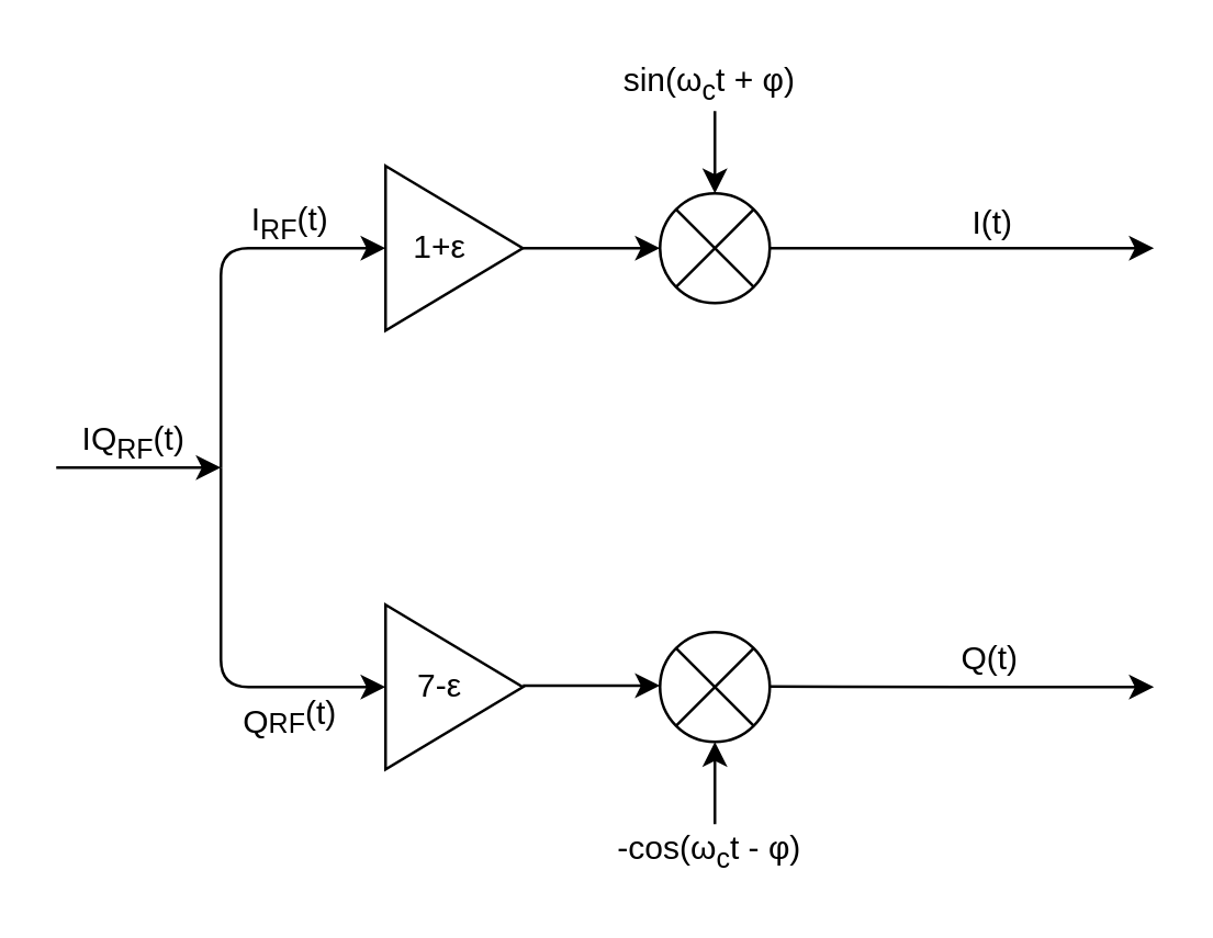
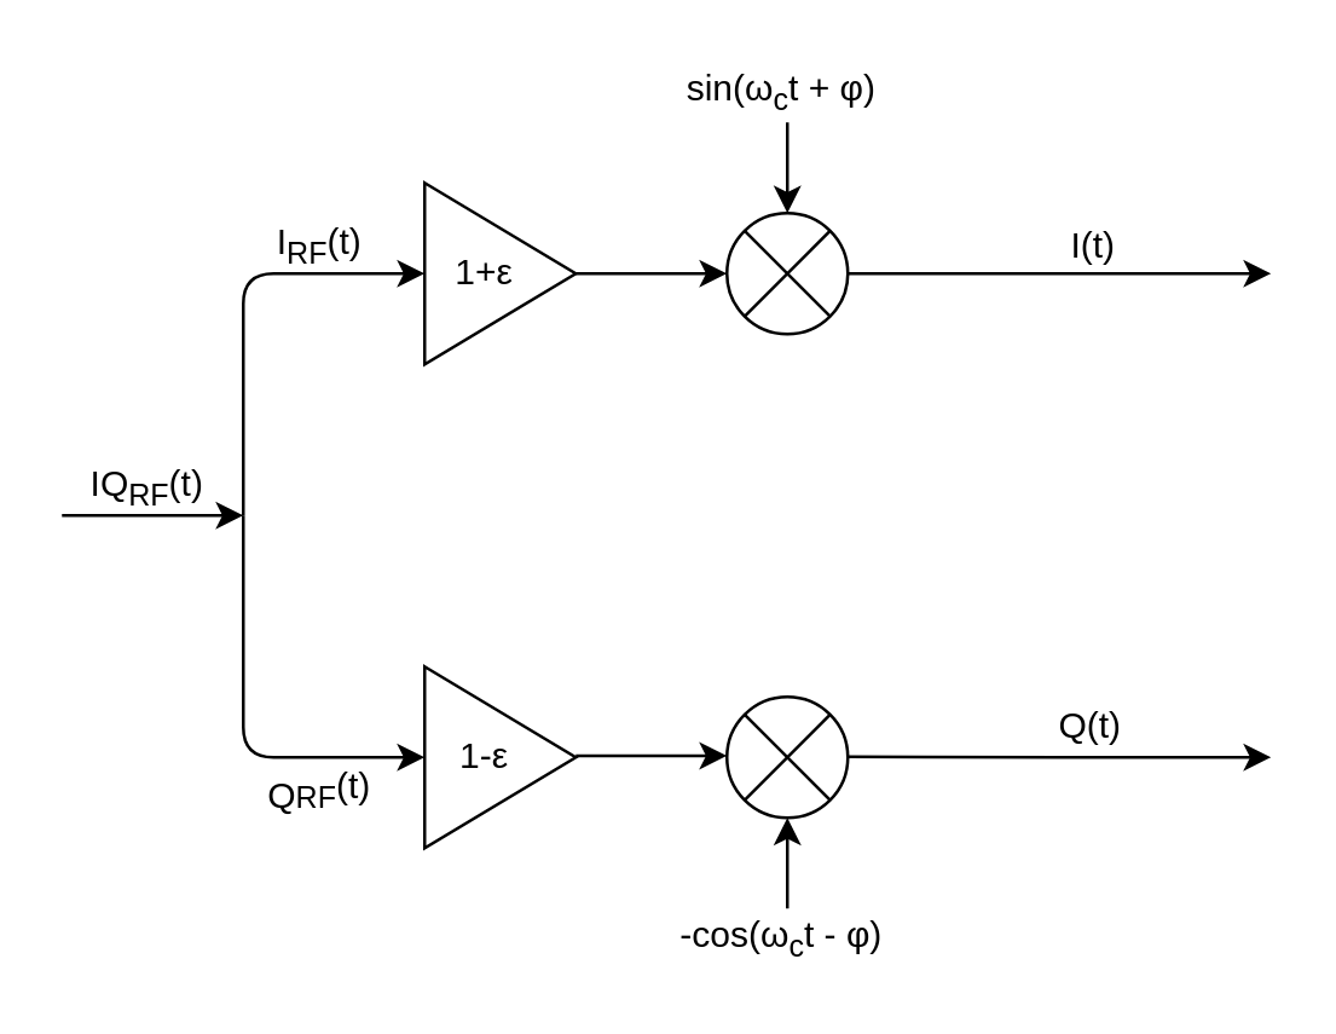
  <mxCell id="0" />
  <mxCell id="1" parent="0" />
  <mxCell id="2" value="" style="endArrow=classic;html=1;" edge="1" parent="1"><mxGeometry width="50" height="50" relative="1" as="geometry"><mxPoint x="20" y="170" as="sourcePoint" /><mxPoint x="80" y="170" as="targetPoint" /></mxGeometry></mxCell>
  <mxCell id="3" value="IQ&lt;sub&gt;RF&lt;/sub&gt;(t)" style="text;html=1;resizable=0;points=[];align=center;verticalAlign=middle;labelBackgroundColor=#ffffff;" vertex="1" connectable="0" parent="2"><mxGeometry x="-0.217" relative="1" as="geometry"><mxPoint x="4.5" y="-10" as="offset" /></mxGeometry></mxCell>
  <mxCell id="4" value="" style="endArrow=classic;html=1;edgeStyle=orthogonalEdgeStyle;" edge="1" parent="1"><mxGeometry width="50" height="50" relative="1" as="geometry"><mxPoint x="80" y="170" as="sourcePoint" /><mxPoint x="140" y="90" as="targetPoint" /><Array as="points"><mxPoint x="80" y="170" /><mxPoint x="80" y="90" /></Array></mxGeometry></mxCell>
  <mxCell id="5" value="" style="triangle;whiteSpace=wrap;html=1;" vertex="1" parent="1"><mxGeometry x="140" y="60" width="50" height="60" as="geometry" /></mxCell>
  <mxCell id="6" value="1+ε" style="text;html=1;strokeColor=none;fillColor=none;align=center;verticalAlign=middle;whiteSpace=wrap;rounded=0;" vertex="1" parent="1"><mxGeometry x="140" y="80" width="40" height="20" as="geometry" /></mxCell>
  <mxCell id="7" value="" style="endArrow=classic;html=1;edgeStyle=orthogonalEdgeStyle;" edge="1" parent="1"><mxGeometry width="50" height="50" relative="1" as="geometry"><mxPoint x="80" y="170" as="sourcePoint" /><mxPoint x="140" y="250" as="targetPoint" /><Array as="points"><mxPoint x="80" y="250" /></Array></mxGeometry></mxCell>
  <mxCell id="8" value="" style="triangle;whiteSpace=wrap;html=1;" vertex="1" parent="1"><mxGeometry x="140" y="220" width="50" height="60" as="geometry" /></mxCell>
- <mxCell id="9" value="7-ε" style="text;html=1;strokeColor=none;fillColor=none;align=center;verticalAlign=middle;whiteSpace=wrap;rounded=0;" vertex="1" parent="1"><mxGeometry x="140" y="240" width="40" height="20" as="geometry" /></mxCell>
+ <mxCell id="9" value="1-ε" style="text;html=1;strokeColor=none;fillColor=none;align=center;verticalAlign=middle;whiteSpace=wrap;rounded=0;" vertex="1" parent="1"><mxGeometry x="140" y="240" width="40" height="20" as="geometry" /></mxCell>
  <mxCell id="10" value="" style="ellipse;whiteSpace=wrap;html=1;aspect=fixed;" vertex="1" parent="1"><mxGeometry x="240" y="230" width="40" height="40" as="geometry" /></mxCell>
  <mxCell id="11" value="" style="endArrow=none;html=1;exitX=0;exitY=1;exitDx=0;exitDy=0;entryX=1;entryY=0;entryDx=0;entryDy=0;" edge="1" parent="1" source="10" target="10"><mxGeometry width="50" height="50" relative="1" as="geometry"><mxPoint x="235" y="275" as="sourcePoint" /><mxPoint x="285" y="225" as="targetPoint" /></mxGeometry></mxCell>
  <mxCell id="12" value="" style="endArrow=none;html=1;exitX=0;exitY=0;exitDx=0;exitDy=0;entryX=1;entryY=1;entryDx=0;entryDy=0;" edge="1" parent="1" source="10" target="10"><mxGeometry width="50" height="50" relative="1" as="geometry"><mxPoint x="240" y="230" as="sourcePoint" /><mxPoint x="280" y="270" as="targetPoint" /></mxGeometry></mxCell>
  <mxCell id="13" value="" style="ellipse;whiteSpace=wrap;html=1;aspect=fixed;" vertex="1" parent="1"><mxGeometry x="240" y="70" width="40" height="40" as="geometry" /></mxCell>
  <mxCell id="14" value="" style="endArrow=none;html=1;exitX=0;exitY=1;exitDx=0;exitDy=0;entryX=1;entryY=0;entryDx=0;entryDy=0;" edge="1" parent="1" source="13" target="13"><mxGeometry width="50" height="50" relative="1" as="geometry"><mxPoint x="235" y="115" as="sourcePoint" /><mxPoint x="285" y="65" as="targetPoint" /></mxGeometry></mxCell>
  <mxCell id="15" value="" style="endArrow=none;html=1;exitX=0;exitY=0;exitDx=0;exitDy=0;entryX=1;entryY=1;entryDx=0;entryDy=0;" edge="1" parent="1" source="13" target="13"><mxGeometry width="50" height="50" relative="1" as="geometry"><mxPoint x="240" y="70" as="sourcePoint" /><mxPoint x="280" y="110" as="targetPoint" /></mxGeometry></mxCell>
  <mxCell id="16" value="" style="endArrow=classic;html=1;exitX=1;exitY=0.5;exitDx=0;exitDy=0;entryX=0;entryY=0.5;entryDx=0;entryDy=0;" edge="1" parent="1" source="5" target="13"><mxGeometry width="50" height="50" relative="1" as="geometry"><mxPoint x="220" y="180" as="sourcePoint" /><mxPoint x="270" y="130" as="targetPoint" /></mxGeometry></mxCell>
  <mxCell id="17" value="" style="endArrow=classic;html=1;exitX=1;exitY=0.5;exitDx=0;exitDy=0;entryX=0;entryY=0.5;entryDx=0;entryDy=0;" edge="1" parent="1"><mxGeometry width="50" height="50" relative="1" as="geometry"><mxPoint x="190" y="249.5" as="sourcePoint" /><mxPoint x="240" y="249.5" as="targetPoint" /></mxGeometry></mxCell>
  <mxCell id="18" value="" style="endArrow=classic;html=1;entryX=0.5;entryY=0;entryDx=0;entryDy=0;" edge="1" parent="1" target="13"><mxGeometry width="50" height="50" relative="1" as="geometry"><mxPoint x="260" y="40" as="sourcePoint" /><mxPoint x="290" y="10" as="targetPoint" /></mxGeometry></mxCell>
  <mxCell id="19" value="sin(ω&lt;sub&gt;c&lt;/sub&gt;t + φ)&amp;nbsp;" style="text;html=1;strokeColor=none;fillColor=none;align=center;verticalAlign=middle;whiteSpace=wrap;rounded=0;" vertex="1" parent="1"><mxGeometry x="215" y="20" width="90" height="20" as="geometry" /></mxCell>
  <mxCell id="20" value="" style="endArrow=classic;html=1;" edge="1" parent="1"><mxGeometry width="50" height="50" relative="1" as="geometry"><mxPoint x="260" y="300" as="sourcePoint" /><mxPoint x="260" y="270" as="targetPoint" /></mxGeometry></mxCell>
  <mxCell id="21" value="-cos(ω&lt;sub&gt;c&lt;/sub&gt;t - φ)&amp;nbsp;" style="text;html=1;strokeColor=none;fillColor=none;align=center;verticalAlign=middle;whiteSpace=wrap;rounded=0;" vertex="1" parent="1"><mxGeometry x="215" y="300" width="90" height="20" as="geometry" /></mxCell>
  <mxCell id="22" value="" style="endArrow=classic;html=1;exitX=1;exitY=0.5;exitDx=0;exitDy=0;" edge="1" parent="1" source="13"><mxGeometry width="50" height="50" relative="1" as="geometry"><mxPoint x="350" y="150" as="sourcePoint" /><mxPoint x="420" y="90" as="targetPoint" /><Array as="points"><mxPoint x="360" y="90" /></Array></mxGeometry></mxCell>
  <mxCell id="23" value="I(t)" style="text;html=1;resizable=0;points=[];align=center;verticalAlign=middle;labelBackgroundColor=#ffffff;" vertex="1" connectable="0" parent="22"><mxGeometry x="0.128" relative="1" as="geometry"><mxPoint x="1" y="-10" as="offset" /></mxGeometry></mxCell>
  <mxCell id="24" value="" style="endArrow=classic;html=1;exitX=1;exitY=0.5;exitDx=0;exitDy=0;" edge="1" parent="1"><mxGeometry width="50" height="50" relative="1" as="geometry"><mxPoint x="279.81" y="249.81" as="sourcePoint" /><mxPoint x="420" y="250" as="targetPoint" /><Array as="points"><mxPoint x="360" y="250" /></Array></mxGeometry></mxCell>
  <mxCell id="25" value="Q(t)" style="text;html=1;resizable=0;points=[];align=center;verticalAlign=middle;labelBackgroundColor=#ffffff;" vertex="1" connectable="0" parent="24"><mxGeometry x="0.128" relative="1" as="geometry"><mxPoint x="1" y="-10" as="offset" /></mxGeometry></mxCell>
  <mxCell id="26" value="I&lt;sub&gt;RF&lt;/sub&gt;(t)" style="text;html=1;resizable=0;points=[];align=center;verticalAlign=middle;labelBackgroundColor=#ffffff;direction=south;" vertex="1" connectable="0" parent="1"><mxGeometry x="99.833" y="90" as="geometry"><mxPoint x="4.5" y="-10" as="offset" /></mxGeometry></mxCell>
  <mxCell id="27" value="&lt;sub&gt;&lt;span style=&quot;font-size: 12px&quot;&gt;Q&lt;/span&gt;RF&lt;/sub&gt;(t)" style="text;html=1;resizable=0;points=[];align=center;verticalAlign=middle;labelBackgroundColor=#ffffff;direction=west;" vertex="1" connectable="0" parent="1"><mxGeometry x="99.833" y="270" as="geometry"><mxPoint x="4.5" y="-10" as="offset" /></mxGeometry></mxCell>
